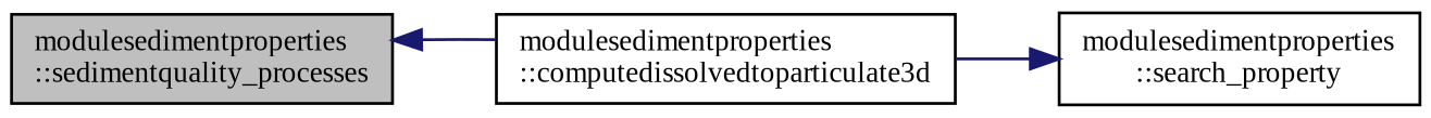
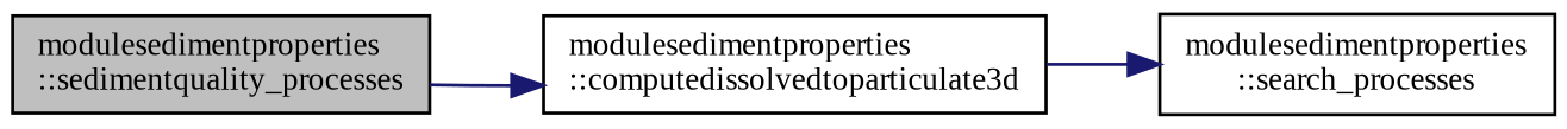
  digraph {
    fontname="Liberation Serif"
    rankdir=LR
    node [color=black fillcolor=white fontname="Liberation Serif" fontsize=10 shape=record style=filled]
    edge [color=midnightblue fontname="Liberation Serif" fontsize=10 labelfontname=Helvetica labelfontsize=10 style=solid]
    n1 [fillcolor=grey75 fontcolor=black height=0.2 label="modulesedimentproperties\l::sedimentquality_processes" width=0.4]
    n2 [height=0.2 label="modulesedimentproperties\l::computedissolvedtoparticulate3d" width=0.4]
-   n3 [height=0.2 label="modulesedimentproperties\l::search_property" width=0.4]
-   n2 -> n1
+   n3 [height=0.2 label="modulesedimentproperties\l::search_processes" width=0.4]
+   n1 -> n2
    n2 -> n3
  }
